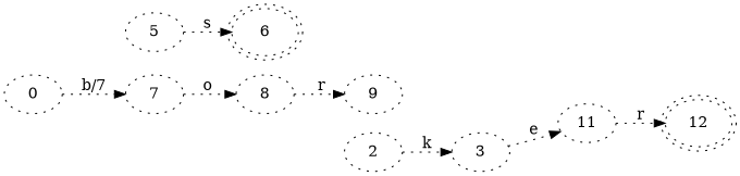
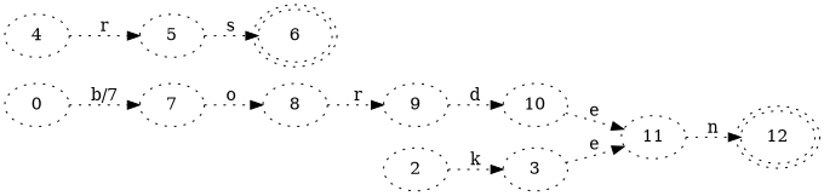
  digraph {
    labeljust=l
    labelloc=l
    rankdir=LR
    node [style=dotted]
    edge [style=dotted]
    0
    7
    8
    2
    3
    11
+   4
    5
    6 [peripheries=2]
    9
+   10
    12 [peripheries=2]
    0 -> 7 [label="b/7"]
    7 -> 8 [label=o]
    8 -> 9 [label=r]
    2 -> 3 [label=k]
    3 -> 11 [label=e]
-   11 -> 12 [label=r]
+   11 -> 12 [label=n]
+   4 -> 5 [label=r]
    5 -> 6 [label=s]
+   9 -> 10 [label=d]
+   10 -> 11 [label=e]
  }
